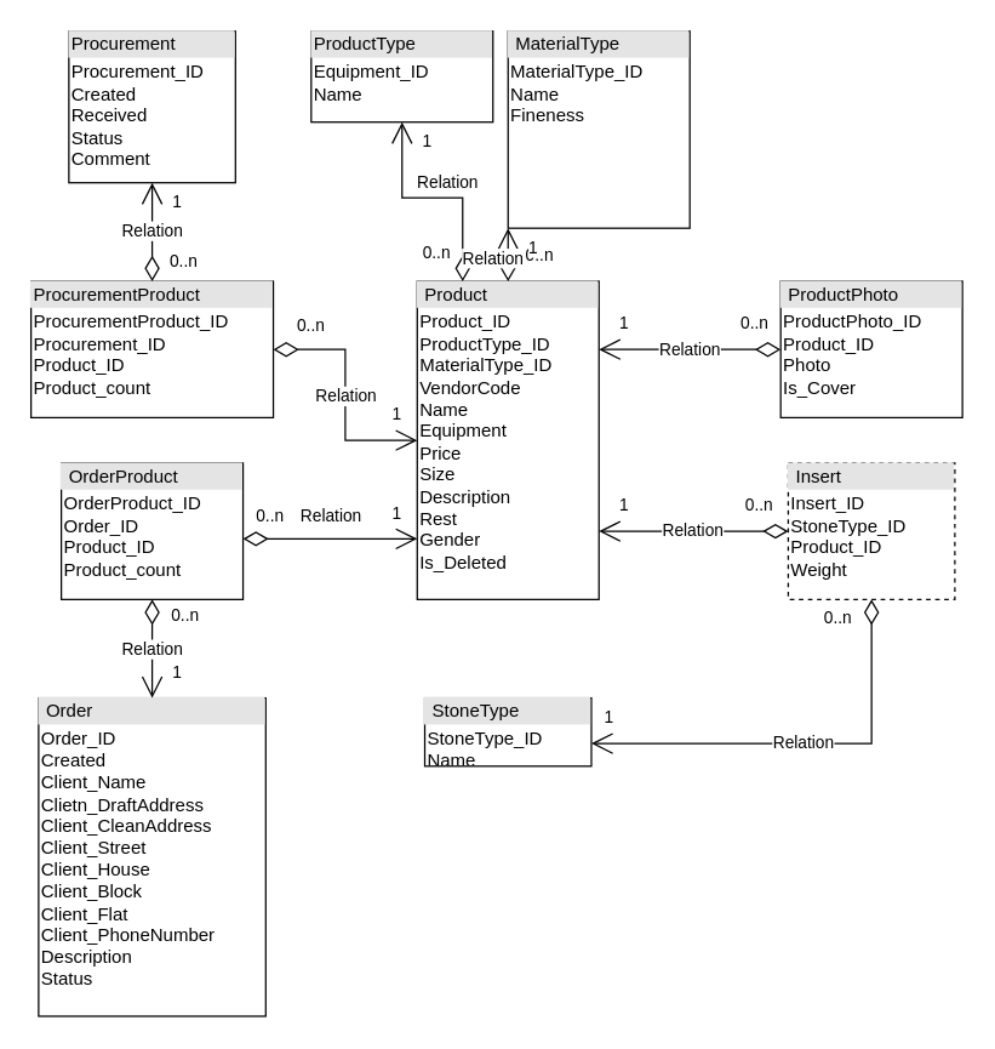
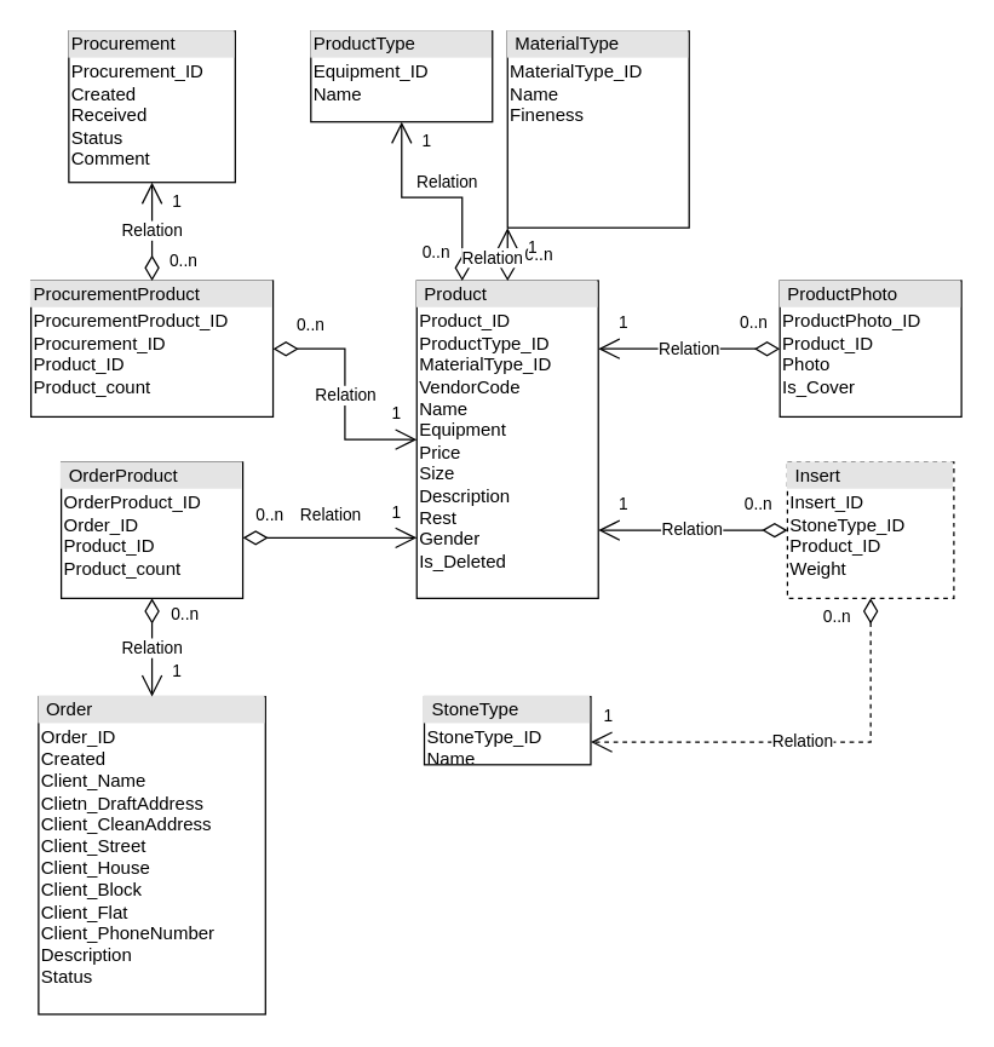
  <mxCell id="0" />
  <mxCell id="1" parent="0" />
  <mxCell id="2" value="&lt;div style=&quot;box-sizing:border-box;width:100%;background:#e4e4e4;padding:2px;&quot;&gt;&amp;nbsp;Product&lt;/div&gt;&lt;table style=&quot;width:100%;font-size:1em;&quot; cellpadding=&quot;2&quot; cellspacing=&quot;0&quot;&gt;&lt;tbody&gt;&lt;tr&gt;&lt;td&gt;Product_ID&lt;br&gt;ProductType_ID&lt;br&gt;MaterialType_ID&lt;br&gt;VendorCode&lt;br&gt;Name&lt;br&gt;Equipment&lt;br&gt;Price&lt;br&gt;Size&lt;br&gt;Description&lt;br&gt;Rest&lt;br&gt;Gender&lt;br&gt;Is_Deleted&lt;br&gt;&lt;/td&gt;&lt;td&gt;&lt;/td&gt;&lt;/tr&gt;&lt;/tbody&gt;&lt;/table&gt;" style="verticalAlign=top;align=left;overflow=fill;html=1;whiteSpace=wrap;strokeColor=default;gradientColor=none;fillColor=default;rounded=0;glass=0;shadow=0;noLabel=0;portConstraintRotation=0;connectable=1;allowArrows=1;snapToPoint=0;fixDash=0;container=0;dropTarget=0;recursiveResize=1;expand=1;metaEdit=0;movable=1;autosize=1;treeFolding=0;treeMoving=0;enumerate=0;comic=0;" parent="1" vertex="1"><mxGeometry x="275" y="185" width="120" height="210" as="geometry" /></mxCell>
  <mxCell id="3" value="&lt;div style=&quot;box-sizing:border-box;width:100%;background:#e4e4e4;padding:2px;&quot;&gt;&amp;nbsp;ProductPhoto&lt;/div&gt;&lt;table style=&quot;width:100%;font-size:1em;&quot; cellpadding=&quot;2&quot; cellspacing=&quot;0&quot;&gt;&lt;tbody&gt;&lt;tr&gt;&lt;td&gt;ProductPhoto_ID&lt;br&gt;Product_ID&lt;br&gt;Photo&lt;br&gt;Is_Cover&lt;br&gt;&lt;/td&gt;&lt;td&gt;&lt;/td&gt;&lt;/tr&gt;&lt;/tbody&gt;&lt;/table&gt;" style="verticalAlign=top;align=left;overflow=fill;html=1;whiteSpace=wrap;strokeColor=default;gradientColor=none;fillColor=default;rounded=0;glass=0;shadow=0;noLabel=0;portConstraintRotation=0;connectable=1;allowArrows=1;snapToPoint=0;fixDash=0;container=0;dropTarget=0;recursiveResize=1;expand=1;metaEdit=0;movable=1;autosize=1;treeFolding=0;treeMoving=0;enumerate=0;comic=0;" parent="1" vertex="1"><mxGeometry x="515" y="185" width="120" height="90" as="geometry" /></mxCell>
  <mxCell id="4" value="&lt;div style=&quot;box-sizing:border-box;width:100%;background:#e4e4e4;padding:2px;&quot;&gt;&amp;nbsp;Insert&lt;/div&gt;&lt;table style=&quot;width:100%;font-size:1em;&quot; cellpadding=&quot;2&quot; cellspacing=&quot;0&quot;&gt;&lt;tbody&gt;&lt;tr&gt;&lt;td&gt;Insert_ID&lt;br&gt;StoneType_ID&lt;br&gt;Product_ID&lt;br&gt;Weight&lt;br&gt;&lt;/td&gt;&lt;td&gt;&lt;/td&gt;&lt;/tr&gt;&lt;/tbody&gt;&lt;/table&gt;" style="verticalAlign=top;align=left;overflow=fill;html=1;whiteSpace=wrap;strokeColor=default;gradientColor=none;fillColor=default;rounded=0;glass=0;shadow=0;noLabel=0;portConstraintRotation=0;connectable=1;allowArrows=1;snapToPoint=0;fixDash=0;container=0;dropTarget=0;recursiveResize=1;expand=1;metaEdit=0;movable=1;autosize=1;treeFolding=0;treeMoving=0;enumerate=0;comic=0;dashed=1;" parent="1" vertex="1"><mxGeometry x="520" y="305" width="110" height="90" as="geometry" /></mxCell>
  <mxCell id="5" value="&lt;div style=&quot;box-sizing:border-box;width:100%;background:#e4e4e4;padding:2px;&quot;&gt;&amp;nbsp;StoneType&lt;/div&gt;&lt;table style=&quot;width:100%;font-size:1em;&quot; cellpadding=&quot;2&quot; cellspacing=&quot;0&quot;&gt;&lt;tbody&gt;&lt;tr&gt;&lt;td&gt;StoneType_ID&lt;br&gt;Name&lt;br&gt;&lt;/td&gt;&lt;td&gt;&lt;/td&gt;&lt;/tr&gt;&lt;/tbody&gt;&lt;/table&gt;" style="verticalAlign=top;align=left;overflow=fill;html=1;whiteSpace=wrap;strokeColor=default;gradientColor=none;fillColor=default;rounded=0;glass=0;shadow=0;noLabel=0;portConstraintRotation=0;connectable=1;allowArrows=1;snapToPoint=0;fixDash=0;container=0;dropTarget=0;recursiveResize=1;expand=1;metaEdit=0;movable=1;autosize=1;treeFolding=0;treeMoving=0;enumerate=0;comic=0;" parent="1" vertex="1"><mxGeometry x="280" y="460" width="110" height="45" as="geometry" /></mxCell>
  <mxCell id="6" value="&lt;div style=&quot;box-sizing:border-box;width:100%;background:#e4e4e4;padding:2px;&quot;&gt;ProductType&lt;/div&gt;&lt;table style=&quot;width:100%;font-size:1em;&quot; cellpadding=&quot;2&quot; cellspacing=&quot;0&quot;&gt;&lt;tbody&gt;&lt;tr&gt;&lt;td&gt;Equipment_ID&lt;br&gt;Name&lt;br&gt;&lt;/td&gt;&lt;td&gt;&lt;/td&gt;&lt;/tr&gt;&lt;/tbody&gt;&lt;/table&gt;" style="verticalAlign=top;align=left;overflow=fill;html=1;whiteSpace=wrap;strokeColor=default;gradientColor=none;fillColor=default;rounded=0;glass=0;shadow=0;noLabel=0;portConstraintRotation=0;connectable=1;allowArrows=1;snapToPoint=0;fixDash=0;container=0;dropTarget=0;recursiveResize=1;expand=1;metaEdit=0;movable=1;autosize=1;treeFolding=0;treeMoving=0;enumerate=0;comic=0;" parent="1" vertex="1"><mxGeometry x="205" y="20" width="120" height="60" as="geometry" /></mxCell>
  <mxCell id="7" value="&lt;div style=&quot;box-sizing:border-box;width:100%;background:#e4e4e4;padding:2px;&quot;&gt;&amp;nbsp;MaterialType&lt;/div&gt;&lt;table style=&quot;width:100%;font-size:1em;&quot; cellpadding=&quot;2&quot; cellspacing=&quot;0&quot;&gt;&lt;tbody&gt;&lt;tr&gt;&lt;td&gt;MaterialType_ID&lt;br&gt;Name&lt;br&gt;Fineness&lt;br&gt;&lt;/td&gt;&lt;td&gt;&lt;/td&gt;&lt;/tr&gt;&lt;/tbody&gt;&lt;/table&gt;" style="verticalAlign=top;align=left;overflow=fill;html=1;whiteSpace=wrap;strokeColor=default;gradientColor=none;fillColor=default;rounded=0;glass=0;shadow=0;noLabel=0;portConstraintRotation=0;connectable=1;allowArrows=1;snapToPoint=0;fixDash=0;container=0;dropTarget=0;recursiveResize=1;expand=1;metaEdit=0;movable=1;autosize=1;treeFolding=0;treeMoving=0;enumerate=0;comic=0;" parent="1" vertex="1"><mxGeometry x="335" y="20" width="120" height="130" as="geometry" /></mxCell>
  <mxCell id="8" value="Relation" style="endArrow=open;html=1;endSize=12;startArrow=diamondThin;startSize=14;startFill=0;edgeStyle=orthogonalEdgeStyle;rounded=0;" parent="1" source="3" target="2" edge="1"><mxGeometry relative="1" as="geometry"><mxPoint x="500" y="284.662" as="sourcePoint" /><mxPoint x="410" y="284.66" as="targetPoint" /><Array as="points"><mxPoint x="425" y="230" /><mxPoint x="425" y="230" /></Array></mxGeometry></mxCell>
  <mxCell id="9" value="0..n" style="edgeLabel;resizable=0;html=1;align=left;verticalAlign=top;" parent="8" connectable="0" vertex="1"><mxGeometry x="-1" relative="1" as="geometry"><mxPoint x="-28" y="-30" as="offset" /></mxGeometry></mxCell>
  <mxCell id="10" value="1" style="edgeLabel;resizable=0;html=1;align=right;verticalAlign=top;" parent="8" connectable="0" vertex="1"><mxGeometry x="1" relative="1" as="geometry"><mxPoint x="20" y="-30" as="offset" /></mxGeometry></mxCell>
  <mxCell id="11" value="Relation" style="endArrow=open;html=1;endSize=12;startArrow=diamondThin;startSize=14;startFill=0;edgeStyle=orthogonalEdgeStyle;rounded=0;" parent="1" source="4" target="2" edge="1"><mxGeometry relative="1" as="geometry"><mxPoint x="540" y="375.034" as="sourcePoint" /><mxPoint x="375" y="350" as="targetPoint" /><Array as="points"><mxPoint x="425" y="350" /><mxPoint x="425" y="350" /></Array></mxGeometry></mxCell>
  <mxCell id="12" value="0..n" style="edgeLabel;resizable=0;html=1;align=left;verticalAlign=top;" parent="11" connectable="0" vertex="1"><mxGeometry x="-1" relative="1" as="geometry"><mxPoint x="-30" y="-30" as="offset" /></mxGeometry></mxCell>
  <mxCell id="13" value="1" style="edgeLabel;resizable=0;html=1;align=right;verticalAlign=top;" parent="11" connectable="0" vertex="1"><mxGeometry x="1" relative="1" as="geometry"><mxPoint x="20" y="-30" as="offset" /></mxGeometry></mxCell>
  <mxCell id="14" value="Relation" style="endArrow=open;html=1;endSize=12;startArrow=diamondThin;startSize=14;startFill=0;edgeStyle=orthogonalEdgeStyle;rounded=0;" parent="1" source="2" target="6" edge="1"><mxGeometry x="-0.103" y="-10" relative="1" as="geometry"><mxPoint x="290" y="235" as="sourcePoint" /><mxPoint x="125" y="210" as="targetPoint" /><Array as="points"><mxPoint x="305" y="130" /><mxPoint x="265" y="130" /></Array><mxPoint as="offset" /></mxGeometry></mxCell>
  <mxCell id="15" value="0..n" style="edgeLabel;resizable=0;html=1;align=left;verticalAlign=top;" parent="14" connectable="0" vertex="1"><mxGeometry x="-1" relative="1" as="geometry"><mxPoint x="-28" y="-32" as="offset" /></mxGeometry></mxCell>
  <mxCell id="16" value="1" style="edgeLabel;resizable=0;html=1;align=right;verticalAlign=top;" parent="14" connectable="0" vertex="1"><mxGeometry x="1" relative="1" as="geometry"><mxPoint x="20" as="offset" /></mxGeometry></mxCell>
  <mxCell id="17" value="Relation" style="endArrow=open;html=1;endSize=12;startArrow=diamondThin;startSize=14;startFill=0;edgeStyle=orthogonalEdgeStyle;rounded=0;" parent="1" source="2" target="7" edge="1"><mxGeometry x="-0.12" y="10" relative="1" as="geometry"><mxPoint x="290" y="400" as="sourcePoint" /><mxPoint x="160" y="400" as="targetPoint" /><Array as="points"><mxPoint x="355" y="140" /><mxPoint x="395" y="140" /></Array><mxPoint as="offset" /></mxGeometry></mxCell>
  <mxCell id="18" value="0..n" style="edgeLabel;resizable=0;html=1;align=left;verticalAlign=top;" parent="17" connectable="0" vertex="1"><mxGeometry x="-1" relative="1" as="geometry"><mxPoint x="10" y="-30" as="offset" /></mxGeometry></mxCell>
  <mxCell id="19" value="1" style="edgeLabel;resizable=0;html=1;align=right;verticalAlign=top;" parent="17" connectable="0" vertex="1"><mxGeometry x="1" relative="1" as="geometry"><mxPoint x="20" as="offset" /></mxGeometry></mxCell>
- <mxCell id="20" value="Relation" style="endArrow=open;html=1;endSize=12;startArrow=diamondThin;startSize=14;startFill=0;edgeStyle=orthogonalEdgeStyle;rounded=0;" parent="1" source="4" target="5" edge="1"><mxGeometry relative="1" as="geometry"><mxPoint x="695" y="520" as="sourcePoint" /><mxPoint x="580" y="480" as="targetPoint" /><Array as="points"><mxPoint x="575" y="490" /></Array></mxGeometry></mxCell>
+ <mxCell id="20" value="Relation" style="endArrow=open;html=1;endSize=12;startArrow=diamondThin;startSize=14;startFill=0;edgeStyle=orthogonalEdgeStyle;rounded=0;dashed=1;" parent="1" source="4" target="5" edge="1"><mxGeometry relative="1" as="geometry"><mxPoint x="695" y="520" as="sourcePoint" /><mxPoint x="580" y="480" as="targetPoint" /><Array as="points"><mxPoint x="575" y="490" /></Array></mxGeometry></mxCell>
  <mxCell id="21" value="0..n" style="edgeLabel;resizable=0;html=1;align=left;verticalAlign=top;" parent="20" connectable="0" vertex="1"><mxGeometry x="-1" relative="1" as="geometry"><mxPoint x="-33" y="-1" as="offset" /></mxGeometry></mxCell>
  <mxCell id="22" value="1" style="edgeLabel;resizable=0;html=1;align=right;verticalAlign=top;" parent="20" connectable="0" vertex="1"><mxGeometry x="1" relative="1" as="geometry"><mxPoint x="15" y="-30" as="offset" /></mxGeometry></mxCell>
  <mxCell id="23" value="&lt;div style=&quot;box-sizing:border-box;width:100%;background:#e4e4e4;padding:2px;&quot;&gt;&amp;nbsp;Order&lt;/div&gt;&lt;table style=&quot;width:100%;font-size:1em;&quot; cellpadding=&quot;2&quot; cellspacing=&quot;0&quot;&gt;&lt;tbody&gt;&lt;tr&gt;&lt;td&gt;Order_ID&lt;br&gt;Created&lt;br&gt;Client_Name&lt;br&gt;Clietn_DraftAddress&lt;br&gt;Client_CleanAddress&lt;br&gt;Client_Street&lt;br&gt;Client_House&lt;br&gt;Client_Block&lt;br&gt;Client_Flat&lt;br&gt;Client_PhoneNumber&lt;br&gt;Description&lt;br&gt;Status&lt;br&gt;&lt;/td&gt;&lt;td&gt;&lt;/td&gt;&lt;/tr&gt;&lt;/tbody&gt;&lt;/table&gt;" style="verticalAlign=top;align=left;overflow=fill;html=1;whiteSpace=wrap;strokeColor=default;gradientColor=none;fillColor=default;rounded=0;glass=0;shadow=0;noLabel=0;portConstraintRotation=0;connectable=1;allowArrows=1;snapToPoint=0;fixDash=0;container=0;dropTarget=0;recursiveResize=1;expand=1;metaEdit=0;movable=1;autosize=1;treeFolding=0;treeMoving=0;enumerate=0;comic=0;" parent="1" vertex="1"><mxGeometry x="25" y="460" width="150" height="210" as="geometry" /></mxCell>
  <mxCell id="24" value="&lt;div style=&quot;box-sizing:border-box;width:100%;background:#e4e4e4;padding:2px;&quot;&gt;&amp;nbsp;OrderProduct&lt;/div&gt;&lt;table style=&quot;width:100%;font-size:1em;&quot; cellpadding=&quot;2&quot; cellspacing=&quot;0&quot;&gt;&lt;tbody&gt;&lt;tr&gt;&lt;td&gt;OrderProduct_ID&lt;br&gt;Order_ID&lt;br&gt;Product_ID&lt;br&gt;Product_count&lt;/td&gt;&lt;td&gt;&lt;/td&gt;&lt;/tr&gt;&lt;/tbody&gt;&lt;/table&gt;" style="verticalAlign=top;align=left;overflow=fill;html=1;whiteSpace=wrap;strokeColor=default;gradientColor=none;fillColor=default;rounded=0;glass=0;shadow=0;noLabel=0;portConstraintRotation=0;connectable=1;allowArrows=1;snapToPoint=0;fixDash=0;container=0;dropTarget=0;recursiveResize=1;expand=1;metaEdit=0;movable=1;autosize=1;treeFolding=0;treeMoving=0;enumerate=0;comic=0;" parent="1" vertex="1"><mxGeometry x="40" y="305" width="120" height="90" as="geometry" /></mxCell>
  <mxCell id="25" value="Relation" style="endArrow=open;html=1;endSize=12;startArrow=diamondThin;startSize=14;startFill=0;edgeStyle=orthogonalEdgeStyle;rounded=0;" parent="1" source="24" target="23" edge="1"><mxGeometry relative="1" as="geometry"><mxPoint x="330" y="190" as="sourcePoint" /><mxPoint x="240" y="190" as="targetPoint" /><Array as="points" /></mxGeometry></mxCell>
  <mxCell id="26" value="0..n" style="edgeLabel;resizable=0;html=1;align=left;verticalAlign=top;" parent="25" connectable="0" vertex="1"><mxGeometry x="-1" relative="1" as="geometry"><mxPoint x="11" y="-2" as="offset" /></mxGeometry></mxCell>
  <mxCell id="27" value="1" style="edgeLabel;resizable=0;html=1;align=right;verticalAlign=top;" parent="25" connectable="0" vertex="1"><mxGeometry x="1" relative="1" as="geometry"><mxPoint x="20" y="-30" as="offset" /></mxGeometry></mxCell>
  <mxCell id="28" value="Relation" style="endArrow=open;html=1;endSize=12;startArrow=diamondThin;startSize=14;startFill=0;edgeStyle=orthogonalEdgeStyle;rounded=0;" parent="1" source="24" target="2" edge="1"><mxGeometry y="15" relative="1" as="geometry"><mxPoint x="349.76" y="155" as="sourcePoint" /><mxPoint x="349.76" y="230" as="targetPoint" /><Array as="points"><mxPoint x="255" y="355" /><mxPoint x="255" y="355" /></Array><mxPoint as="offset" /></mxGeometry></mxCell>
  <mxCell id="29" value="0..n" style="edgeLabel;resizable=0;html=1;align=left;verticalAlign=top;" parent="28" connectable="0" vertex="1"><mxGeometry x="-1" relative="1" as="geometry"><mxPoint x="7" y="-28" as="offset" /></mxGeometry></mxCell>
  <mxCell id="30" value="1" style="edgeLabel;resizable=0;html=1;align=right;verticalAlign=top;" parent="28" connectable="0" vertex="1"><mxGeometry x="1" relative="1" as="geometry"><mxPoint x="-10" y="-30" as="offset" /></mxGeometry></mxCell>
  <mxCell id="31" value="&lt;div style=&quot;box-sizing:border-box;width:100%;background:#e4e4e4;padding:2px;&quot;&gt;Procurement&lt;/div&gt;&lt;h1 style=&quot;font-weight: normal; margin: 0px; padding: 0px; overflow: hidden; border: 0px; font-size: 1.8em; font-family: &amp;quot;Linux Libertine&amp;quot;, Georgia, Times, &amp;quot;Source Serif Pro&amp;quot;, serif; line-height: 1.375; overflow-wrap: break-word; flex-grow: 1; background-color: rgb(255, 255, 255);&quot; class=&quot;firstHeading mw-first-heading&quot; id=&quot;firstHeading&quot;&gt;&lt;/h1&gt;&lt;table style=&quot;border-color: var(--border-color); font-size: 1em; width: 150px;&quot; cellpadding=&quot;2&quot; cellspacing=&quot;0&quot;&gt;&lt;tbody style=&quot;border-color: var(--border-color);&quot;&gt;&lt;tr style=&quot;border-color: var(--border-color);&quot;&gt;&lt;td style=&quot;border-color: var(--border-color);&quot;&gt;Procurement_ID&lt;br style=&quot;border-color: var(--border-color);&quot;&gt;Created&lt;br&gt;Received&lt;br style=&quot;border-color: var(--border-color);&quot;&gt;Status&lt;br style=&quot;border-color: var(--border-color);&quot;&gt;Comment&lt;br&gt;&lt;br style=&quot;border-color: var(--border-color);&quot;&gt;&lt;/td&gt;&lt;/tr&gt;&lt;/tbody&gt;&lt;/table&gt;" style="verticalAlign=top;align=left;overflow=fill;html=1;whiteSpace=wrap;strokeColor=default;gradientColor=none;fillColor=default;rounded=0;glass=0;shadow=0;noLabel=0;portConstraintRotation=0;connectable=1;allowArrows=1;snapToPoint=0;fixDash=0;container=0;dropTarget=0;recursiveResize=1;expand=1;metaEdit=0;movable=1;autosize=1;treeFolding=0;treeMoving=0;enumerate=0;comic=0;" parent="1" vertex="1"><mxGeometry x="45" y="20" width="110" height="100" as="geometry" /></mxCell>
  <mxCell id="32" value="&lt;div style=&quot;box-sizing:border-box;width:100%;background:#e4e4e4;padding:2px;&quot;&gt;ProcurementProduct&lt;/div&gt;&lt;table style=&quot;width:100%;font-size:1em;&quot; cellpadding=&quot;2&quot; cellspacing=&quot;0&quot;&gt;&lt;tbody&gt;&lt;tr&gt;&lt;td&gt;ProcurementProduct_ID&lt;br&gt;Procurement_ID&lt;br&gt;Product_ID&lt;br&gt;Product_count&lt;/td&gt;&lt;td&gt;&lt;/td&gt;&lt;/tr&gt;&lt;/tbody&gt;&lt;/table&gt;" style="verticalAlign=top;align=left;overflow=fill;html=1;whiteSpace=wrap;strokeColor=default;gradientColor=none;fillColor=default;rounded=0;glass=0;shadow=0;noLabel=0;portConstraintRotation=0;connectable=1;allowArrows=1;snapToPoint=0;fixDash=0;container=0;dropTarget=0;recursiveResize=1;expand=1;metaEdit=0;movable=1;autosize=1;treeFolding=0;treeMoving=0;enumerate=0;comic=0;" parent="1" vertex="1"><mxGeometry x="20" y="185" width="160" height="90" as="geometry" /></mxCell>
  <mxCell id="33" value="Relation" style="endArrow=open;html=1;endSize=12;startArrow=diamondThin;startSize=14;startFill=0;edgeStyle=orthogonalEdgeStyle;rounded=0;" parent="1" source="32" target="2" edge="1"><mxGeometry relative="1" as="geometry"><mxPoint x="165" y="304.31" as="sourcePoint" /><mxPoint x="265" y="304.31" as="targetPoint" /><Array as="points" /></mxGeometry></mxCell>
  <mxCell id="34" value="0..n" style="edgeLabel;resizable=0;html=1;align=left;verticalAlign=top;" parent="33" connectable="0" vertex="1"><mxGeometry x="-1" relative="1" as="geometry"><mxPoint x="14" y="-29" as="offset" /></mxGeometry></mxCell>
  <mxCell id="35" value="1" style="edgeLabel;resizable=0;html=1;align=right;verticalAlign=top;" parent="33" connectable="0" vertex="1"><mxGeometry x="1" relative="1" as="geometry"><mxPoint x="-10" y="-30" as="offset" /></mxGeometry></mxCell>
  <mxCell id="36" value="Relation" style="endArrow=open;html=1;endSize=12;startArrow=diamondThin;startSize=14;startFill=0;edgeStyle=orthogonalEdgeStyle;rounded=0;" parent="1" source="32" target="31" edge="1"><mxGeometry relative="1" as="geometry"><mxPoint x="-45" y="160" as="sourcePoint" /><mxPoint x="-45" y="240" as="targetPoint" /><Array as="points" /></mxGeometry></mxCell>
  <mxCell id="37" value="0..n" style="edgeLabel;resizable=0;html=1;align=left;verticalAlign=top;" parent="36" connectable="0" vertex="1"><mxGeometry x="-1" relative="1" as="geometry"><mxPoint x="10" y="-26" as="offset" /></mxGeometry></mxCell>
  <mxCell id="38" value="1" style="edgeLabel;resizable=0;html=1;align=right;verticalAlign=top;" parent="36" connectable="0" vertex="1"><mxGeometry x="1" relative="1" as="geometry"><mxPoint x="20" as="offset" /></mxGeometry></mxCell>
